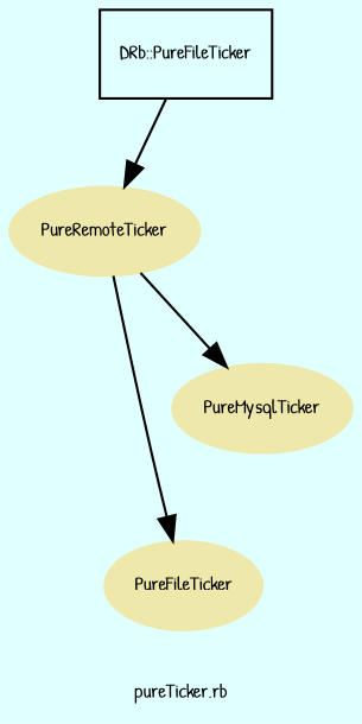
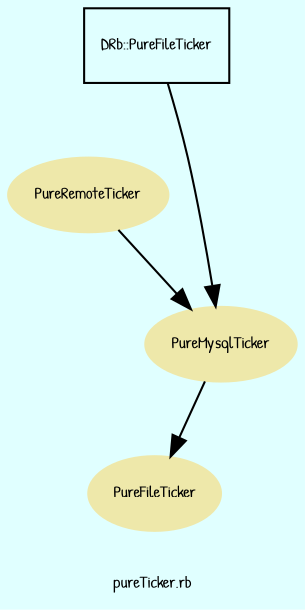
  digraph {
    bgcolor=lightcyan1
    compound=true
    fontname="Patrick Hand"
    fontsize=8
    label="pureTicker.rb"
    node [color=palegoldenrod fontcolor=black fontname="Patrick Hand" fontsize=8 shape=ellipse style=filled]
    edge [fontname="Patrick Hand"]
    n1 [label=PureFileTicker]
    n2 [label=PureRemoteTicker]
    n3 [label=PureMysqlTicker]
    n4 [color=black label="DRb::PureFileTicker" shape=box fontcolor="" style=""]
-   n2 -> n1
+   n3 -> n1
    n2 -> n3
-   n4 -> n2
+   n4 -> n3
  }
